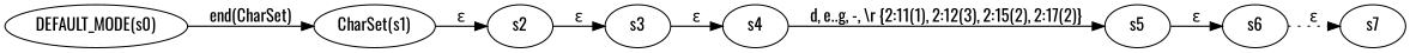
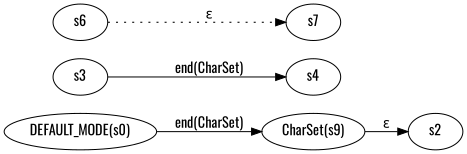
  digraph {
    fontname=Oswald
    rankdir=LR
    node [fontname=Oswald]
    edge [fontname=Oswald]
    "DEFAULT_MODE(s0)"
-   "CharSet(s1)"
+   "CharSet(s1)" [label="CharSet(s9)"]
    s2
    s3
    s4
-   s5
    s6
    s7
    "DEFAULT_MODE(s0)" -> "CharSet(s1)" [label="end(CharSet)"]
    "CharSet(s1)" -> s2 [label="ε"]
-   s2 -> s3 [label="ε"]
-   s3 -> s4 [label="ε"]
-   s4 -> s5 [label="d, e..g, -, \\r {2:11(1), 2:12(3), 2:15(2), 2:17(2)}"]
-   s5 -> s6 [label="ε"]
+   s3 -> s4 [label="end(CharSet)"]
    s6 -> s7 [label="ε" style=dotted]
  }
